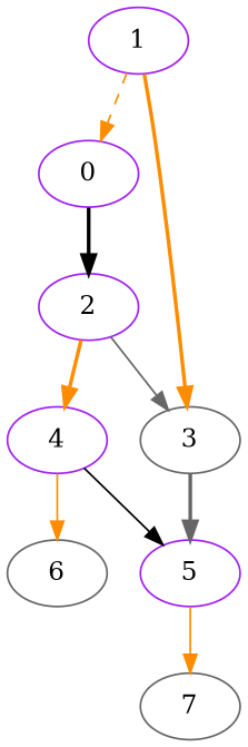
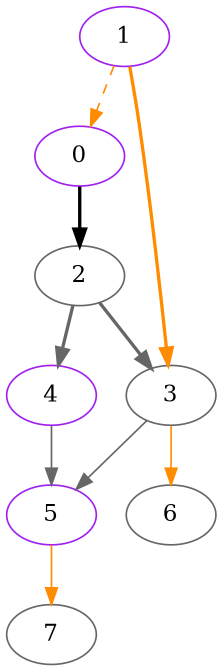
  digraph {
    node [Weight=9 color=purple]
    edge [Weight=5 color=darkorange style=bold]
    0 [Weight=8]
-   2
+   2 [color=gray40]
    1
    3 [Weight=5 color=gray40]
    4 [Weight=4]
    5 [Weight=7]
    6 [Weight=10 color=gray40]
    7 [Weight=3 color=gray40]
    0 -> 2 [color=black]
-   2 -> 3 [Weight=4 color=gray40 style=solid]
-   2 -> 4 [Weight=2]
+   2 -> 3 [Weight=4 color=gray40]
+   2 -> 4 [Weight=2 color=gray40]
    1 -> 0 [style=dashed]
    1 -> 3 [Weight=2]
-   3 -> 5 [Weight=6 color=gray40]
-   4 -> 5 [Weight=9 color=black style=solid]
-   4 -> 6 [Weight=6 style=solid]
+   3 -> 5 [Weight=6 color=gray40 style=solid]
+   4 -> 5 [Weight=9 color=gray40 style=solid]
+   3 -> 6 [Weight=6 style=solid]
    5 -> 7 [Weight=10 style=solid]
  }
